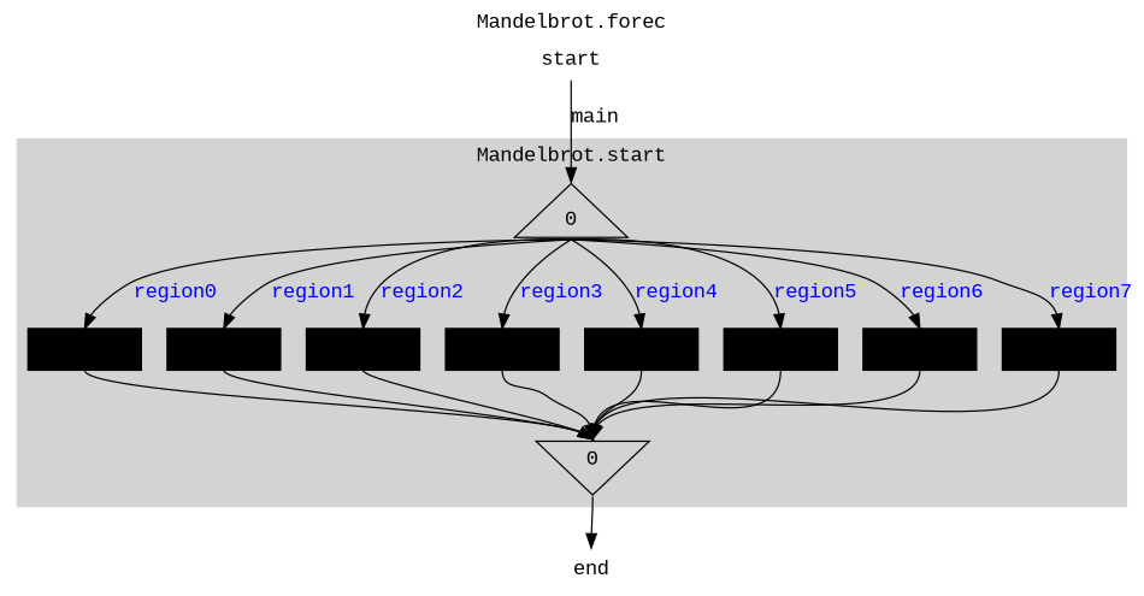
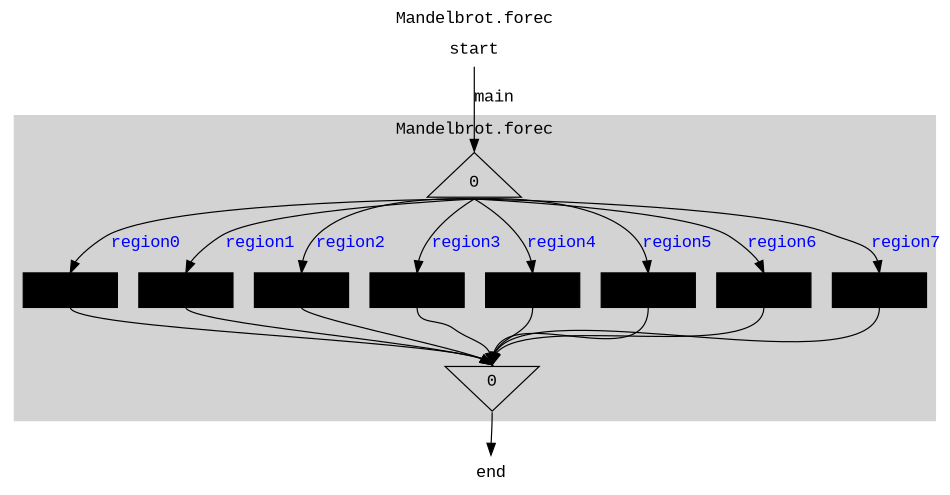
  digraph {
    label="Mandelbrot.forec"
    labeljust=c
    labelloc=t
    ordering=out
    fontname="Liberation Mono"
    node [fixedsize=true shape=box fontname="Liberation Mono" fillcolor=black style=filled]
    edge [fontname="Liberation Mono"]
    n1 [height=0.7 label=0 shape=triangle width=1.1 fillcolor="" style=""]
    pause0_0 [height=0.4 width=1.1]
    pause1_2 [height=0.4 width=1.1]
    pause2_4 [height=0.4 width=1.1]
    pause3_6 [height=0.4 width=1.1]
    pause4_8 [height=0.4 width=1.1]
    pause5_10 [height=0.4 width=1.1]
    pause6_12 [height=0.4 width=1.1]
    pause7_14 [height=0.4 width=1.1]
    n10 [height=0.7 label=0 shape=invtriangle width=1.1 fillcolor="" style=""]
    start [height=0.4 shape=plaintext width=1.1 fillcolor="" style=""]
    end [height=0.4 shape=plaintext width=1.1 fillcolor="" style=""]
    subgraph sub_1 {
      n1
      pause0_0
      pause1_2
      pause2_4
      pause3_6
      pause4_8
      pause5_10
      pause6_12
      pause7_14
      n10
    }
    subgraph sub_2 {
      n1
      n10
      start
      end
    }
    subgraph cluster_3 {
      color=lightgrey
-     label="Mandelbrot.start"
      style=filled
      n1
      pause0_0
      pause1_2
      pause2_4
      pause3_6
      pause4_8
      pause5_10
      pause6_12
      pause7_14
      n10
    }
    n1 -> pause0_0 [style=invis]
    n1 -> pause0_0 [fontcolor=blue headport=n label=region0 sametail=0 tailport=s]
    n1 -> pause1_2 [style=invis]
    n1 -> pause1_2 [fontcolor=blue headport=n label=region1 sametail=0 tailport=s]
    n1 -> pause2_4 [style=invis]
    n1 -> pause2_4 [fontcolor=blue headport=n label=region2 sametail=0 tailport=s]
    n1 -> pause3_6 [style=invis]
    n1 -> pause3_6 [fontcolor=blue headport=n label=region3 sametail=0 tailport=s]
    n1 -> pause4_8 [style=invis]
    n1 -> pause4_8 [fontcolor=blue headport=n label=region4 sametail=0 tailport=s]
    n1 -> pause5_10 [style=invis]
    n1 -> pause5_10 [fontcolor=blue headport=n label=region5 sametail=0 tailport=s]
    n1 -> pause6_12 [style=invis]
    n1 -> pause6_12 [fontcolor=blue headport=n label=region6 sametail=0 tailport=s]
    n1 -> pause7_14 [style=invis]
    n1 -> pause7_14 [fontcolor=blue headport=n label=region7 sametail=0 tailport=s]
    pause0_0 -> n10 [style=invis]
    pause0_0 -> n10 [headport=n tailport=s]
    pause1_2 -> n10 [style=invis]
    pause1_2 -> n10 [headport=n tailport=s]
    pause2_4 -> n10 [style=invis]
    pause2_4 -> n10 [headport=n tailport=s]
    pause3_6 -> n10 [style=invis]
    pause3_6 -> n10 [headport=n tailport=s]
    pause4_8 -> n10 [style=invis]
    pause4_8 -> n10 [headport=n tailport=s]
    pause5_10 -> n10 [style=invis]
    pause5_10 -> n10 [headport=n tailport=s]
    pause6_12 -> n10 [style=invis]
    pause6_12 -> n10 [headport=n tailport=s]
    pause7_14 -> n10 [style=invis]
    pause7_14 -> n10 [headport=n tailport=s]
    n10 -> end [style=invis]
    n10 -> end [headport=n tailport=s]
    start -> n1 [style=invis]
    start -> n1 [headport=n label=main tailport=s weight=2]
  }
